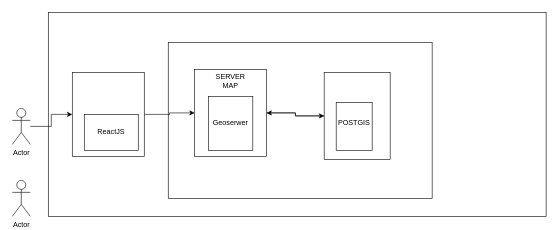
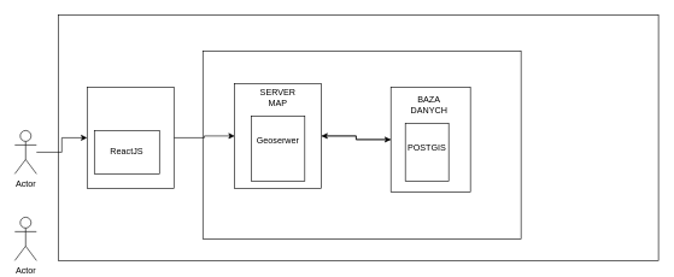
  <mxCell id="0" />
  <mxCell id="1" parent="0" />
  <mxCell id="2" style="edgeStyle=orthogonalEdgeStyle;rounded=0;orthogonalLoop=1;jettySize=auto;html=1;" edge="1" parent="1" source="3" target="6"><mxGeometry relative="1" as="geometry" /></mxCell>
  <mxCell id="3" value="Actor" style="shape=umlActor;verticalLabelPosition=bottom;verticalAlign=top;html=1;outlineConnect=0;" vertex="1" parent="1"><mxGeometry x="20" y="180" width="30" height="60" as="geometry" /></mxCell>
  <mxCell id="4" value="Actor" style="shape=umlActor;verticalLabelPosition=bottom;verticalAlign=top;html=1;outlineConnect=0;" vertex="1" parent="1"><mxGeometry x="20" y="300" width="30" height="60" as="geometry" /></mxCell>
  <mxCell id="5" style="edgeStyle=orthogonalEdgeStyle;rounded=0;orthogonalLoop=1;jettySize=auto;html=1;exitX=1;exitY=0.5;exitDx=0;exitDy=0;entryX=0;entryY=0.5;entryDx=0;entryDy=0;" edge="1" parent="1" source="6" target="8"><mxGeometry relative="1" as="geometry" /></mxCell>
  <mxCell id="6" value="" style="rounded=0;whiteSpace=wrap;html=1;" vertex="1" parent="1"><mxGeometry x="120" y="120" width="120" height="140" as="geometry" /></mxCell>
  <mxCell id="7" style="edgeStyle=orthogonalEdgeStyle;rounded=0;orthogonalLoop=1;jettySize=auto;html=1;exitX=1;exitY=0.5;exitDx=0;exitDy=0;entryX=0;entryY=0.5;entryDx=0;entryDy=0;" edge="1" parent="1" source="8" target="10"><mxGeometry relative="1" as="geometry" /></mxCell>
  <mxCell id="8" value="" style="rounded=0;whiteSpace=wrap;html=1;" vertex="1" parent="1"><mxGeometry x="324" y="115" width="120" height="145" as="geometry" /></mxCell>
  <mxCell id="9" style="edgeStyle=orthogonalEdgeStyle;rounded=0;orthogonalLoop=1;jettySize=auto;html=1;" edge="1" parent="1" source="10" target="8"><mxGeometry relative="1" as="geometry" /></mxCell>
  <mxCell id="10" value="" style="rounded=0;whiteSpace=wrap;html=1;" vertex="1" parent="1"><mxGeometry x="540" y="120" width="110" height="145" as="geometry" /></mxCell>
  <mxCell id="11" value="SERVER MAP" style="text;html=1;align=center;verticalAlign=middle;whiteSpace=wrap;rounded=0;" vertex="1" parent="1"><mxGeometry x="354" y="120" width="60" height="30" as="geometry" /></mxCell>
+ <mxCell id="12" value="BAZA DANYCH" style="text;html=1;align=center;verticalAlign=middle;whiteSpace=wrap;rounded=0;" vertex="1" parent="1"><mxGeometry x="562.5" y="130" width="60" height="30" as="geometry" /></mxCell>
  <mxCell id="13" value="" style="rounded=0;whiteSpace=wrap;html=1;" vertex="1" parent="1"><mxGeometry x="560" y="170" width="60" height="80" as="geometry" /></mxCell>
  <mxCell id="14" value="POSTGIS" style="text;html=1;align=center;verticalAlign=middle;whiteSpace=wrap;rounded=0;" vertex="1" parent="1"><mxGeometry x="560" y="170" width="60" height="70" as="geometry" /></mxCell>
- <mxCell id="15" value="ReactJS" style="rounded=0;whiteSpace=wrap;html=1;" vertex="1" parent="1"><mxGeometry x="140" y="190" width="90" height="60" as="geometry" /></mxCell>
+ <mxCell id="15" value="ReactJS" style="rounded=0;whiteSpace=wrap;html=1;" vertex="1" parent="1"><mxGeometry x="130" y="180" width="90" height="60" as="geometry" /></mxCell>
  <mxCell id="16" value="" style="rounded=0;whiteSpace=wrap;html=1;" vertex="1" parent="1"><mxGeometry x="347" y="160" width="74" height="90" as="geometry" /></mxCell>
- <mxCell id="17" value="Geoserwer" style="text;html=1;align=center;verticalAlign=middle;whiteSpace=wrap;rounded=0;" vertex="1" parent="1"><mxGeometry x="354" y="190" width="60" height="30" as="geometry" /></mxCell>
+ <mxCell id="17" value="Geoserwer" style="text;html=1;align=center;verticalAlign=middle;whiteSpace=wrap;rounded=0;" vertex="1" parent="1"><mxGeometry x="354" y="180" width="60" height="30" as="geometry" /></mxCell>
  <mxCell id="18" value="" style="rounded=0;whiteSpace=wrap;html=1;fillColor=none;" vertex="1" parent="1"><mxGeometry x="280" y="70" width="440" height="260" as="geometry" /></mxCell>
  <mxCell id="19" value="" style="rounded=0;whiteSpace=wrap;html=1;fillColor=none;" vertex="1" parent="1"><mxGeometry x="80" y="20" width="830" height="340" as="geometry" /></mxCell>
